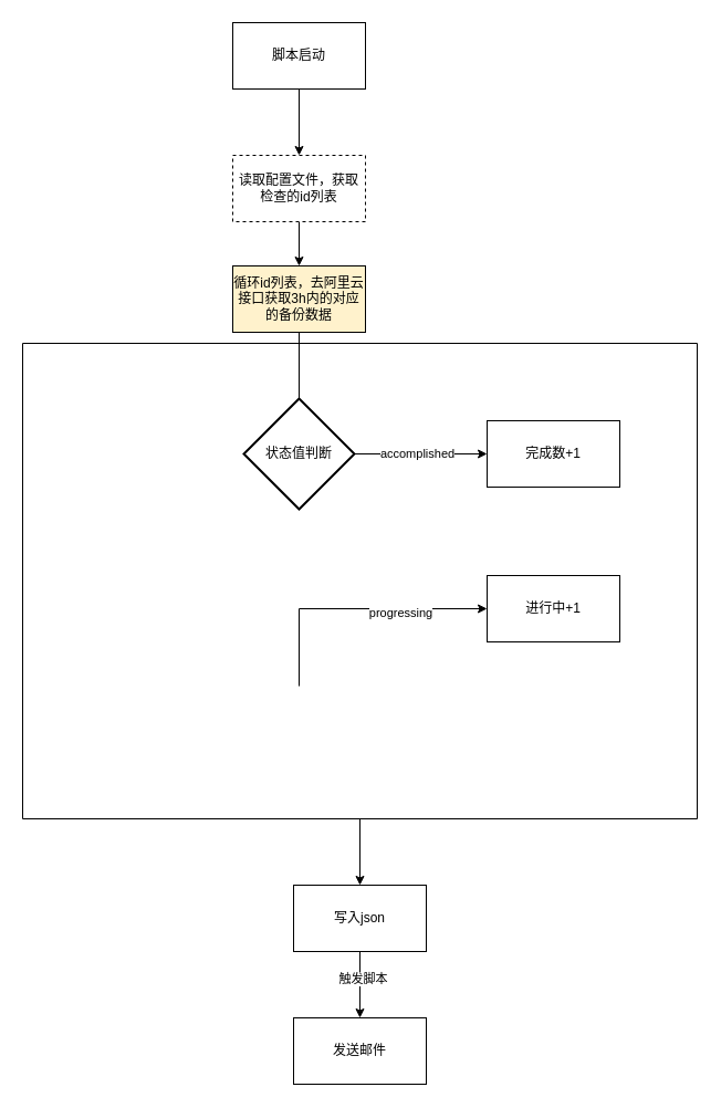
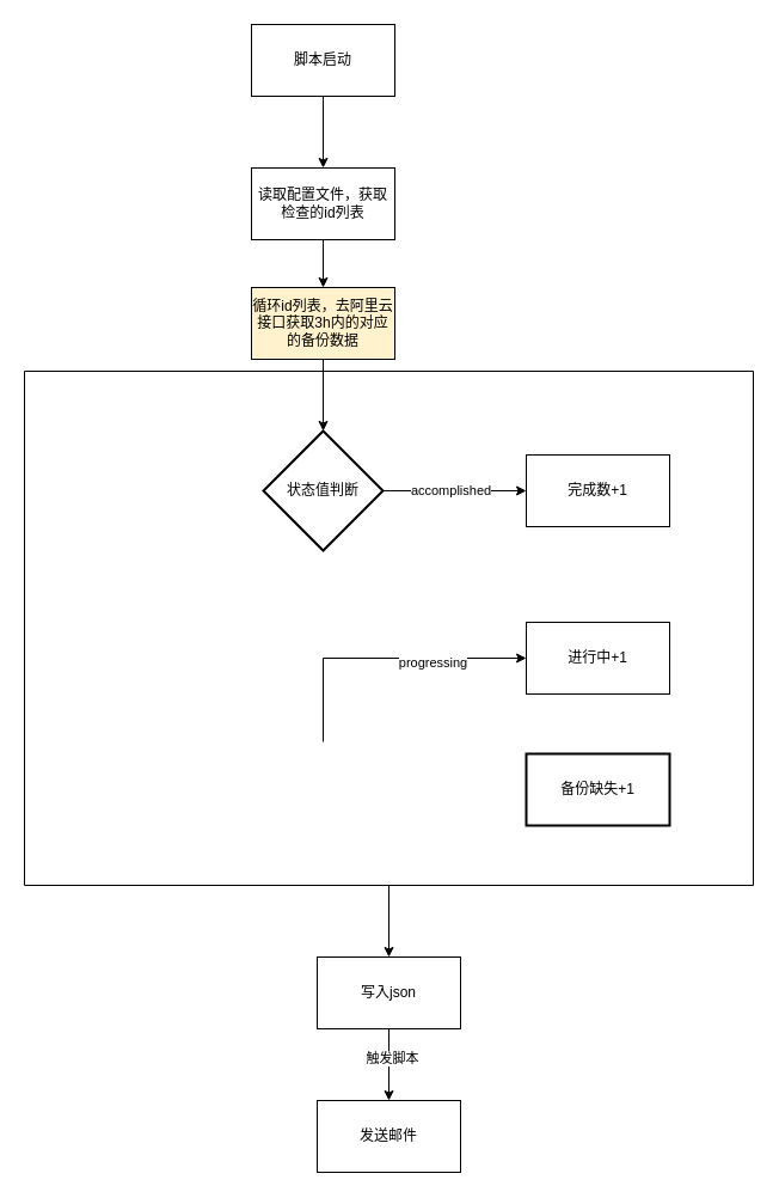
  <mxCell id="0" />
  <mxCell id="1" parent="0" />
  <mxCell id="2" value="" style="edgeStyle=orthogonalEdgeStyle;rounded=0;orthogonalLoop=1;jettySize=auto;html=1;" edge="1" parent="1" source="3" target="23"><mxGeometry relative="1" as="geometry" /></mxCell>
  <mxCell id="3" value="" style="verticalLabelPosition=bottom;verticalAlign=top;html=1;shape=mxgraph.basic.rect;fillColor2=none;strokeWidth=1;size=20;indent=5;" vertex="1" parent="1"><mxGeometry x="20" y="310" width="610" height="430" as="geometry" /></mxCell>
  <mxCell id="4" value="" style="edgeStyle=orthogonalEdgeStyle;rounded=0;orthogonalLoop=1;jettySize=auto;html=1;" edge="1" parent="1" source="5" target="7"><mxGeometry relative="1" as="geometry" /></mxCell>
  <mxCell id="5" value="脚本启动" style="rounded=0;whiteSpace=wrap;html=1;" vertex="1" parent="1"><mxGeometry x="210" y="20" width="120" height="60" as="geometry" /></mxCell>
  <mxCell id="6" value="" style="edgeStyle=orthogonalEdgeStyle;rounded=0;orthogonalLoop=1;jettySize=auto;html=1;" edge="1" parent="1" source="7" target="9"><mxGeometry relative="1" as="geometry" /></mxCell>
- <mxCell id="7" value="读取配置文件，获取检查的id列表" style="rounded=0;whiteSpace=wrap;html=1;dashed=1;" vertex="1" parent="1"><mxGeometry x="210" y="140" width="120" height="60" as="geometry" /></mxCell>
- <mxCell id="8" value="" style="edgeStyle=orthogonalEdgeStyle;rounded=0;orthogonalLoop=1;jettySize=auto;html=1;entryX=0.5;entryY=0;entryDx=0;entryDy=0;entryPerimeter=0;endArrow=none;" edge="1" parent="1" source="9" target="17"><mxGeometry relative="1" as="geometry"><mxPoint x="270" y="350" as="targetPoint" /></mxGeometry></mxCell>
+ <mxCell id="7" value="读取配置文件，获取检查的id列表" style="rounded=0;whiteSpace=wrap;html=1;" vertex="1" parent="1"><mxGeometry x="210" y="140" width="120" height="60" as="geometry" /></mxCell>
+ <mxCell id="8" value="" style="edgeStyle=orthogonalEdgeStyle;rounded=0;orthogonalLoop=1;jettySize=auto;html=1;entryX=0.5;entryY=0;entryDx=0;entryDy=0;entryPerimeter=0;" edge="1" parent="1" source="9" target="17"><mxGeometry relative="1" as="geometry"><mxPoint x="270" y="350" as="targetPoint" /></mxGeometry></mxCell>
  <mxCell id="9" value="循环id列表，去阿里云接口获取3h内的对应的备份数据" style="rounded=0;whiteSpace=wrap;html=1;fillColor=#fff2cc;" vertex="1" parent="1"><mxGeometry x="210" y="240" width="120" height="60" as="geometry" /></mxCell>
  <mxCell id="10" value="" style="edgeStyle=orthogonalEdgeStyle;rounded=0;orthogonalLoop=1;jettySize=auto;html=1;" edge="1" parent="1" source="17" target="18"><mxGeometry relative="1" as="geometry" /></mxCell>
  <mxCell id="11" value="&lt;div style=&quot;background-color: rgb(43, 43, 43); font-family: &amp;quot;JetBrains Mono&amp;quot;, monospace; font-size: 9.8pt; white-space-collapse: preserve; color: rgb(169, 183, 198);&quot;&gt;&lt;br&gt;&lt;/div&gt;" style="edgeLabel;html=1;align=center;verticalAlign=middle;resizable=0;points=[];" vertex="1" connectable="0" parent="10"><mxGeometry x="-0.245" relative="1" as="geometry"><mxPoint as="offset" /></mxGeometry></mxCell>
  <mxCell id="12" value="accomplished" style="edgeLabel;html=1;align=center;verticalAlign=middle;resizable=0;points=[];" vertex="1" connectable="0" parent="10"><mxGeometry x="-0.063" y="1" relative="1" as="geometry"><mxPoint as="offset" /></mxGeometry></mxCell>
  <mxCell id="13" style="edgeStyle=orthogonalEdgeStyle;rounded=0;orthogonalLoop=1;jettySize=auto;html=1;entryX=0;entryY=0.5;entryDx=0;entryDy=0;" edge="1" parent="1" target="19"><mxGeometry relative="1" as="geometry"><mxPoint x="270" y="620" as="sourcePoint" /><Array as="points"><mxPoint x="270" y="550" /></Array></mxGeometry></mxCell>
  <mxCell id="14" value="Text" style="edgeLabel;html=1;align=center;verticalAlign=middle;resizable=0;points=[];" vertex="1" connectable="0" parent="13"><mxGeometry x="0.348" y="-7" relative="1" as="geometry"><mxPoint as="offset" /></mxGeometry></mxCell>
  <mxCell id="15" value="Text" style="edgeLabel;html=1;align=center;verticalAlign=middle;resizable=0;points=[];" vertex="1" connectable="0" parent="13"><mxGeometry x="0.348" y="-6" relative="1" as="geometry"><mxPoint as="offset" /></mxGeometry></mxCell>
  <mxCell id="16" value="progressing" style="edgeLabel;html=1;align=center;verticalAlign=middle;resizable=0;points=[];" vertex="1" connectable="0" parent="13"><mxGeometry x="0.34" y="-3" relative="1" as="geometry"><mxPoint as="offset" /></mxGeometry></mxCell>
  <mxCell id="17" value="状态值判断" style="strokeWidth=2;html=1;shape=mxgraph.flowchart.decision;whiteSpace=wrap;" vertex="1" parent="1"><mxGeometry x="220" y="360" width="100" height="100" as="geometry" /></mxCell>
  <mxCell id="18" value="完成数+1" style="rounded=0;whiteSpace=wrap;html=1;" vertex="1" parent="1"><mxGeometry x="440" y="380" width="120" height="60" as="geometry" /></mxCell>
  <mxCell id="19" value="进行中+1" style="rounded=0;whiteSpace=wrap;html=1;" vertex="1" parent="1"><mxGeometry x="440" y="520" width="120" height="60" as="geometry" /></mxCell>
+ <mxCell id="20" value="备份缺失+1" style="whiteSpace=wrap;html=1;strokeWidth=2;" vertex="1" parent="1"><mxGeometry x="440" y="630" width="120" height="60" as="geometry" /></mxCell>
  <mxCell id="21" value="" style="edgeStyle=orthogonalEdgeStyle;rounded=0;orthogonalLoop=1;jettySize=auto;html=1;" edge="1" parent="1" source="23" target="24"><mxGeometry relative="1" as="geometry" /></mxCell>
  <mxCell id="22" value="触发脚本" style="edgeLabel;html=1;align=center;verticalAlign=middle;resizable=0;points=[];" vertex="1" connectable="0" parent="21"><mxGeometry x="-0.2" y="2" relative="1" as="geometry"><mxPoint as="offset" /></mxGeometry></mxCell>
  <mxCell id="23" value="写入json" style="rounded=0;whiteSpace=wrap;html=1;" vertex="1" parent="1"><mxGeometry x="265" y="800" width="120" height="60" as="geometry" /></mxCell>
  <mxCell id="24" value="发送邮件" style="rounded=0;whiteSpace=wrap;html=1;" vertex="1" parent="1"><mxGeometry x="265" y="920" width="120" height="60" as="geometry" /></mxCell>
